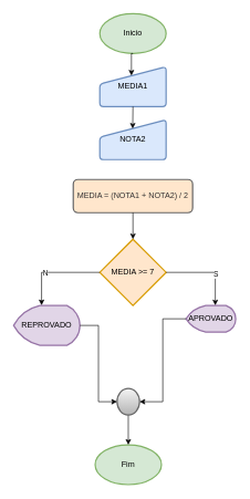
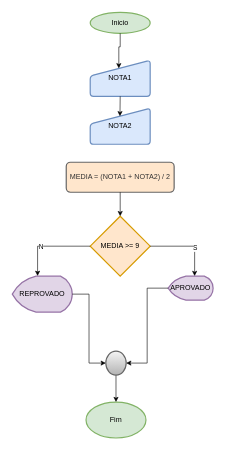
  <mxCell id="0" />
  <mxCell id="1" parent="0" />
- <mxCell id="2" value="Inicio" style="strokeWidth=2;html=1;shape=mxgraph.flowchart.start_1;whiteSpace=wrap;fillColor=#d5e8d4;strokeColor=#82b366;" vertex="1" parent="1"><mxGeometry x="150" y="20" width="100" height="60" as="geometry" /></mxCell>
+ <mxCell id="2" value="Inicio" style="strokeWidth=2;html=1;shape=mxgraph.flowchart.start_1;whiteSpace=wrap;fillColor=#d5e8d4;strokeColor=#82b366;" vertex="1" parent="1"><mxGeometry x="150" y="20" width="100" height="35" as="geometry" /></mxCell>
  <mxCell id="3" value="Fim" style="strokeWidth=2;html=1;shape=mxgraph.flowchart.start_1;whiteSpace=wrap;fillColor=#d5e8d4;strokeColor=#82b366;" vertex="1" parent="1"><mxGeometry x="143" y="670" width="100" height="60" as="geometry" /></mxCell>
- <mxCell id="4" value="MEDIA1" style="html=1;strokeWidth=2;shape=manualInput;whiteSpace=wrap;rounded=1;size=26;arcSize=11;fillColor=#dae8fc;strokeColor=#6c8ebf;" vertex="1" parent="1"><mxGeometry x="150" y="100" width="100" height="60" as="geometry" /></mxCell>
+ <mxCell id="4" value="NOTA1" style="html=1;strokeWidth=2;shape=manualInput;whiteSpace=wrap;rounded=1;size=26;arcSize=11;fillColor=#dae8fc;strokeColor=#6c8ebf;" vertex="1" parent="1"><mxGeometry x="150" y="100" width="100" height="60" as="geometry" /></mxCell>
  <mxCell id="5" value="NOTA2" style="html=1;strokeWidth=2;shape=manualInput;whiteSpace=wrap;rounded=1;size=26;arcSize=11;fillColor=#dae8fc;strokeColor=#6c8ebf;" vertex="1" parent="1"><mxGeometry x="150" y="180" width="100" height="60" as="geometry" /></mxCell>
  <mxCell id="6" value="MEDIA = (NOTA1 + NOTA2) / 2" style="rounded=1;whiteSpace=wrap;html=1;absoluteArcSize=1;arcSize=14;strokeWidth=2;fillColor=#ffe6cc;fontColor=#333333;strokeColor=#666666;" vertex="1" parent="1"><mxGeometry x="110" y="270" width="180" height="50" as="geometry" /></mxCell>
- <mxCell id="7" value="MEDIA &amp;gt;= 7" style="strokeWidth=2;html=1;shape=mxgraph.flowchart.decision;whiteSpace=wrap;fillColor=#ffe6cc;strokeColor=#d79b00;" vertex="1" parent="1"><mxGeometry x="150" y="360" width="100" height="100" as="geometry" /></mxCell>
+ <mxCell id="7" value="MEDIA &amp;gt;= 9" style="strokeWidth=2;html=1;shape=mxgraph.flowchart.decision;whiteSpace=wrap;fillColor=#ffe6cc;strokeColor=#d79b00;" vertex="1" parent="1"><mxGeometry x="150" y="360" width="100" height="100" as="geometry" /></mxCell>
  <mxCell id="8" value="APROVADO" style="strokeWidth=2;html=1;shape=mxgraph.flowchart.display;whiteSpace=wrap;fillColor=#e1d5e7;strokeColor=#9673a6;" vertex="1" parent="1"><mxGeometry x="280" y="460" width="75" height="40" as="geometry" /></mxCell>
  <mxCell id="9" value="REPROVADO" style="strokeWidth=2;html=1;shape=mxgraph.flowchart.display;whiteSpace=wrap;rotation=0;fillColor=#e1d5e7;strokeColor=#9673a6;" vertex="1" parent="1"><mxGeometry x="20" y="460" width="100" height="60" as="geometry" /></mxCell>
  <mxCell id="10" style="edgeStyle=orthogonalEdgeStyle;rounded=0;orthogonalLoop=1;jettySize=auto;html=1;" edge="1" parent="1" source="11" target="3"><mxGeometry relative="1" as="geometry" /></mxCell>
  <mxCell id="11" value="" style="strokeWidth=2;html=1;shape=mxgraph.flowchart.start_2;whiteSpace=wrap;fillColor=#f5f5f5;gradientColor=#b3b3b3;strokeColor=#666666;" vertex="1" parent="1"><mxGeometry x="176" y="585" width="34" height="40" as="geometry" /></mxCell>
  <mxCell id="12" style="edgeStyle=orthogonalEdgeStyle;rounded=0;orthogonalLoop=1;jettySize=auto;html=1;exitX=0.5;exitY=1;exitDx=0;exitDy=0;exitPerimeter=0;entryX=0.477;entryY=0.222;entryDx=0;entryDy=0;entryPerimeter=0;" edge="1" parent="1" source="2" target="4"><mxGeometry relative="1" as="geometry" /></mxCell>
  <mxCell id="13" style="edgeStyle=orthogonalEdgeStyle;rounded=0;orthogonalLoop=1;jettySize=auto;html=1;exitX=0.5;exitY=1;exitDx=0;exitDy=0;entryX=0.496;entryY=0.222;entryDx=0;entryDy=0;entryPerimeter=0;" edge="1" parent="1" source="4" target="5"><mxGeometry relative="1" as="geometry" /></mxCell>
  <mxCell id="14" style="edgeStyle=orthogonalEdgeStyle;rounded=0;orthogonalLoop=1;jettySize=auto;html=1;exitX=0.5;exitY=1;exitDx=0;exitDy=0;entryX=0.5;entryY=0;entryDx=0;entryDy=0;entryPerimeter=0;" edge="1" parent="1" source="6" target="7"><mxGeometry relative="1" as="geometry" /></mxCell>
  <mxCell id="15" style="edgeStyle=orthogonalEdgeStyle;rounded=0;orthogonalLoop=1;jettySize=auto;html=1;exitX=1;exitY=0.5;exitDx=0;exitDy=0;exitPerimeter=0;entryX=0.589;entryY=-0.006;entryDx=0;entryDy=0;entryPerimeter=0;" edge="1" parent="1" source="7" target="8"><mxGeometry relative="1" as="geometry" /></mxCell>
  <mxCell id="16" value="S" style="edgeLabel;html=1;align=center;verticalAlign=middle;resizable=0;points=[];" vertex="1" connectable="0" parent="15"><mxGeometry x="0.246" relative="1" as="geometry"><mxPoint as="offset" /></mxGeometry></mxCell>
  <mxCell id="17" style="edgeStyle=orthogonalEdgeStyle;rounded=0;orthogonalLoop=1;jettySize=auto;html=1;entryX=0.422;entryY=-0.006;entryDx=0;entryDy=0;entryPerimeter=0;" edge="1" parent="1" source="7" target="9"><mxGeometry relative="1" as="geometry" /></mxCell>
  <mxCell id="18" value="N" style="edgeLabel;html=1;align=center;verticalAlign=middle;resizable=0;points=[];" vertex="1" connectable="0" parent="17"><mxGeometry x="0.209" relative="1" as="geometry"><mxPoint as="offset" /></mxGeometry></mxCell>
  <mxCell id="19" style="edgeStyle=orthogonalEdgeStyle;rounded=0;orthogonalLoop=1;jettySize=auto;html=1;entryX=0;entryY=0.5;entryDx=0;entryDy=0;entryPerimeter=0;" edge="1" parent="1" source="9" target="11"><mxGeometry relative="1" as="geometry" /></mxCell>
  <mxCell id="20" style="edgeStyle=orthogonalEdgeStyle;rounded=0;orthogonalLoop=1;jettySize=auto;html=1;entryX=1;entryY=0.5;entryDx=0;entryDy=0;entryPerimeter=0;" edge="1" parent="1" source="8" target="11"><mxGeometry relative="1" as="geometry" /></mxCell>
